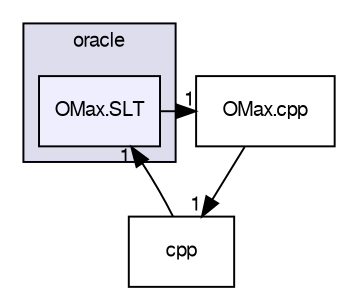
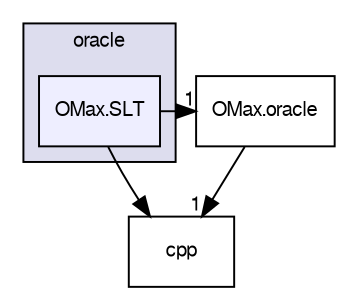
  digraph {
    compound=true
    node [fontname=FreeSans fontsize=10 shape=box]
    edge [headlabel=1 labeldistance=1.5 labelfontname=FreeSans labelfontsize=10]
    n1 [fillcolor="#eeeeff" label="OMax.SLT" pencolor=black style=filled]
-   n2 [label="OMax.cpp"]
+   n2 [label="OMax.oracle"]
    n3 [label=cpp]
    subgraph cluster_1 {
      bgcolor="#ddddee"
      fontname=FreeSans
      fontsize=10
      label=oracle
      pencolor=black
      n1
    }
    n1 -> n2
-   n3 -> n1
+   n1 -> n3
    n2 -> n3
  }
